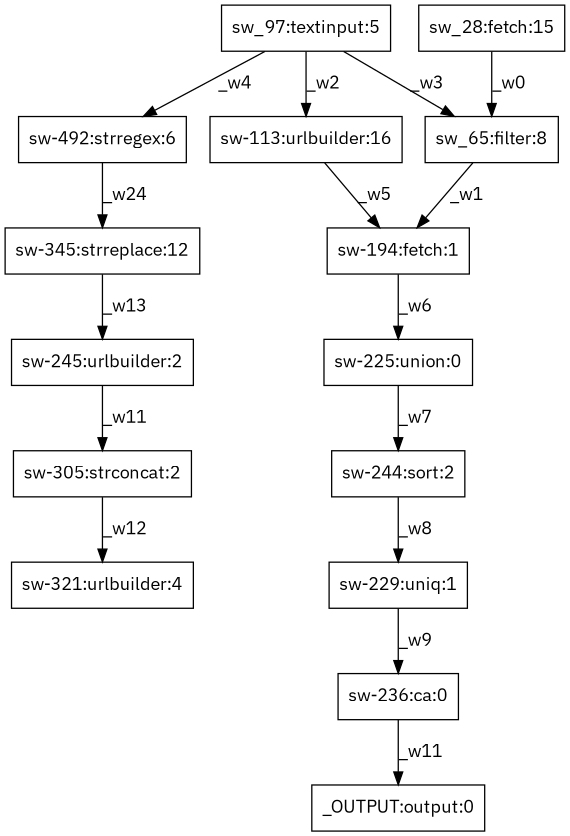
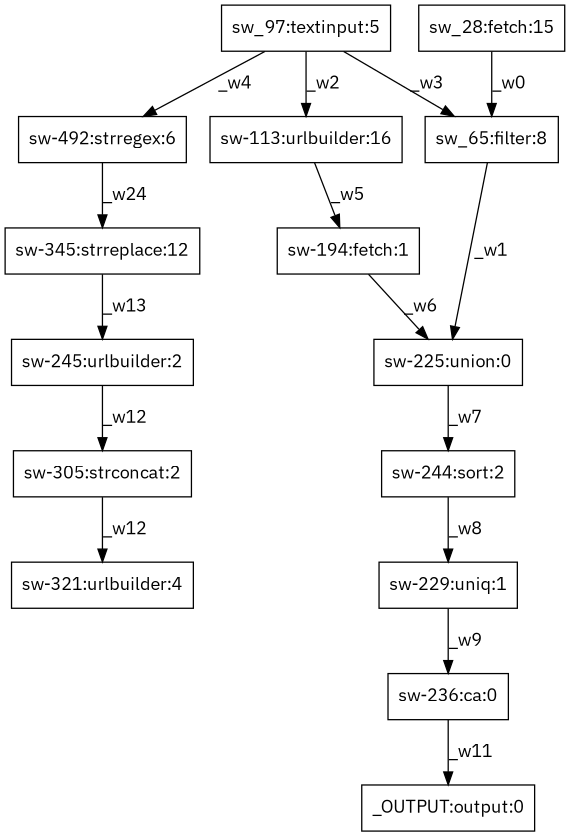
  digraph {
    fontname="IBM Plex Sans"
    node [fontname="IBM Plex Sans" shape=box]
    edge [fontname="IBM Plex Sans"]
    n1 [label="sw-236:ca:0"]
    n2 [label="_OUTPUT:output:0"]
    n3 [label="sw-225:union:0"]
    n4 [label="sw-244:sort:2"]
    n5 [label="sw-229:uniq:1"]
    n6 [label="sw_65:filter:8"]
    n7 [label="sw-245:urlbuilder:2"]
    n8 [label="sw-305:strconcat:2"]
    n9 [label="sw-321:urlbuilder:4"]
    n10 [label="sw-345:strreplace:12"]
    n11 [label="sw_28:fetch:15"]
    n12 [label="sw-492:strregex:6"]
    n13 [label="sw_97:textinput:5"]
    n14 [label="sw-113:urlbuilder:16"]
    n15 [label="sw-194:fetch:1"]
    n1 -> n2 [label=_w11]
    n3 -> n4 [label=_w7]
    n4 -> n5 [label=_w8]
    n5 -> n1 [label=_w9]
-   n6 -> n15 [label=_w1]
-   n7 -> n8 [label=_w11]
+   n6 -> n3 [label=_w1]
+   n7 -> n8 [label=_w12]
    n8 -> n9 [label=_w12]
    n10 -> n7 [label=_w13]
    n11 -> n6 [label=_w0]
    n12 -> n10 [label=_w24]
    n13 -> n6 [label=_w3]
    n13 -> n12 [label=_w4]
    n13 -> n14 [label=_w2]
    n14 -> n15 [label=_w5]
    n15 -> n3 [label=_w6]
  }
